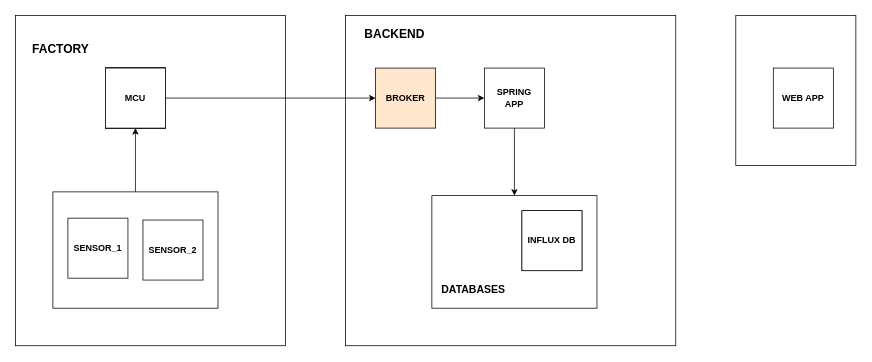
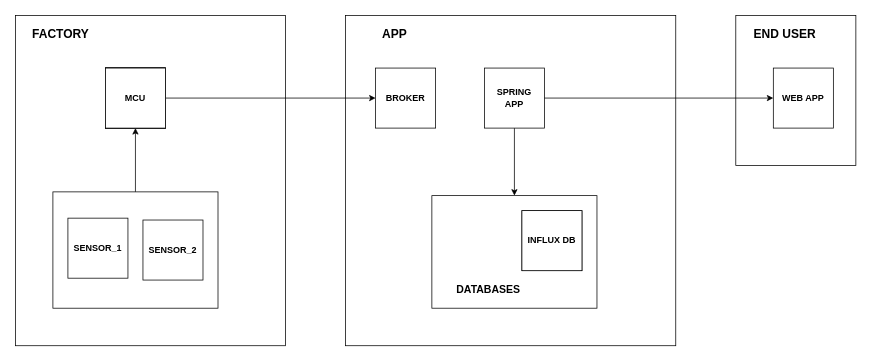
  <mxCell id="0" />
  <mxCell id="1" parent="0" />
  <mxCell id="2" value="" style="rounded=0;whiteSpace=wrap;html=1;" vertex="1" parent="1"><mxGeometry x="20" y="20" width="360" height="440" as="geometry" /></mxCell>
- <mxCell id="3" value="FACTORY" style="text;html=1;align=center;verticalAlign=middle;resizable=0;points=[];autosize=1;strokeColor=none;fillColor=none;fontStyle=1;fontSize=16;" vertex="1" parent="1"><mxGeometry x="30" y="50" width="100" height="30" as="geometry" /></mxCell>
+ <mxCell id="3" value="FACTORY" style="text;html=1;align=center;verticalAlign=middle;resizable=0;points=[];autosize=1;strokeColor=none;fillColor=none;fontStyle=1;fontSize=16;" vertex="1" parent="1"><mxGeometry x="30" y="30" width="100" height="30" as="geometry" /></mxCell>
  <mxCell id="4" value="" style="rounded=0;whiteSpace=wrap;html=1;" vertex="1" parent="1"><mxGeometry x="460" y="20" width="440" height="440" as="geometry" /></mxCell>
  <mxCell id="5" style="edgeStyle=orthogonalEdgeStyle;rounded=0;orthogonalLoop=1;jettySize=auto;html=1;" edge="1" parent="1" source="6" target="11"><mxGeometry relative="1" as="geometry" /></mxCell>
  <mxCell id="6" value="MCU" style="whiteSpace=wrap;html=1;aspect=fixed;" vertex="1" parent="1"><mxGeometry x="140" y="90" width="80" height="80" as="geometry" /></mxCell>
- <mxCell id="7" value="BACKEND" style="text;html=1;align=center;verticalAlign=middle;resizable=0;points=[];autosize=1;strokeColor=none;fillColor=none;fontStyle=1;fontSize=16;" vertex="1" parent="1"><mxGeometry x="475" y="30" width="100" height="30" as="geometry" /></mxCell>
+ <mxCell id="7" value="APP" style="text;html=1;align=center;verticalAlign=middle;resizable=0;points=[];autosize=1;strokeColor=none;fillColor=none;fontStyle=1;fontSize=16;" vertex="1" parent="1"><mxGeometry x="475" y="30" width="100" height="30" as="geometry" /></mxCell>
  <mxCell id="8" style="edgeStyle=orthogonalEdgeStyle;rounded=0;orthogonalLoop=1;jettySize=auto;html=1;" edge="1" parent="1" source="9" target="12"><mxGeometry relative="1" as="geometry" /></mxCell>
  <mxCell id="9" value="SPRING&lt;br&gt;APP" style="whiteSpace=wrap;html=1;aspect=fixed;fontStyle=1" vertex="1" parent="1"><mxGeometry x="645" y="90" width="80" height="80" as="geometry" /></mxCell>
- <mxCell id="10" style="edgeStyle=orthogonalEdgeStyle;rounded=0;orthogonalLoop=1;jettySize=auto;html=1;" edge="1" parent="1" source="11" target="9"><mxGeometry relative="1" as="geometry" /></mxCell>
- <mxCell id="11" value="BROKER" style="whiteSpace=wrap;html=1;aspect=fixed;fontStyle=1;fillColor=#ffe6cc;" vertex="1" parent="1"><mxGeometry x="500" y="90" width="80" height="80" as="geometry" /></mxCell>
+ <mxCell id="11" value="BROKER" style="whiteSpace=wrap;html=1;aspect=fixed;fontStyle=1" vertex="1" parent="1"><mxGeometry x="500" y="90" width="80" height="80" as="geometry" /></mxCell>
  <mxCell id="12" value="" style="rounded=0;whiteSpace=wrap;html=1;" vertex="1" parent="1"><mxGeometry x="575" y="260" width="220" height="150" as="geometry" /></mxCell>
  <mxCell id="13" value="INFLUX DB" style="whiteSpace=wrap;html=1;aspect=fixed;" vertex="1" parent="1"><mxGeometry x="695" y="280" width="80" height="80" as="geometry" /></mxCell>
- <mxCell id="14" value="DATABASES" style="text;html=1;align=center;verticalAlign=middle;resizable=0;points=[];autosize=1;strokeColor=none;fillColor=none;fontStyle=1;fontSize=14;" vertex="1" parent="1"><mxGeometry x="575" y="370" width="110" height="30" as="geometry" /></mxCell>
+ <mxCell id="14" value="DATABASES" style="text;html=1;align=center;verticalAlign=middle;resizable=0;points=[];autosize=1;strokeColor=none;fillColor=none;fontStyle=1;fontSize=14;" vertex="1" parent="1"><mxGeometry x="595" y="370" width="110" height="30" as="geometry" /></mxCell>
  <mxCell id="15" style="edgeStyle=orthogonalEdgeStyle;rounded=0;orthogonalLoop=1;jettySize=auto;html=1;" edge="1" parent="1" source="22" target="6"><mxGeometry relative="1" as="geometry"><mxPoint x="180" y="245" as="sourcePoint" /><Array as="points" /></mxGeometry></mxCell>
  <mxCell id="16" value="SENSOR_1" style="whiteSpace=wrap;html=1;aspect=fixed;" vertex="1" parent="1"><mxGeometry x="90" y="270" width="80" height="80" as="geometry" /></mxCell>
  <mxCell id="17" value="SENSOR_2" style="whiteSpace=wrap;html=1;aspect=fixed;" vertex="1" parent="1"><mxGeometry x="190" y="270" width="80" height="80" as="geometry" /></mxCell>
  <mxCell id="18" value="SENSORS" style="text;html=1;align=center;verticalAlign=middle;resizable=0;points=[];autosize=1;strokeColor=none;fillColor=none;fontStyle=1" vertex="1" parent="1"><mxGeometry x="75" y="360" width="80" height="30" as="geometry" /></mxCell>
  <mxCell id="19" value="" style="rounded=0;whiteSpace=wrap;html=1;" vertex="1" parent="1"><mxGeometry x="980" y="20" width="160" height="200" as="geometry" /></mxCell>
+ <mxCell id="20" value="END USER" style="text;html=1;align=center;verticalAlign=middle;resizable=0;points=[];autosize=1;strokeColor=none;fillColor=none;fontStyle=1;fontSize=16;" vertex="1" parent="1"><mxGeometry x="990" y="30" width="110" height="30" as="geometry" /></mxCell>
  <mxCell id="21" value="WEB APP" style="whiteSpace=wrap;html=1;aspect=fixed;fontStyle=1" vertex="1" parent="1"><mxGeometry x="1030" y="90" width="80" height="80" as="geometry" /></mxCell>
  <mxCell id="22" value="" style="rounded=0;whiteSpace=wrap;html=1;" vertex="1" parent="1"><mxGeometry x="70" y="255" width="220" height="155" as="geometry" /></mxCell>
+ <mxCell id="23" style="edgeStyle=orthogonalEdgeStyle;rounded=0;orthogonalLoop=1;jettySize=auto;html=1;" edge="1" parent="1" source="9" target="21"><mxGeometry relative="1" as="geometry" /></mxCell>
  <mxCell id="24" value="MCU" style="whiteSpace=wrap;html=1;aspect=fixed;" vertex="1" parent="1"><mxGeometry x="140" y="90" width="80" height="80" as="geometry" /></mxCell>
  <mxCell id="25" value="MCU" style="whiteSpace=wrap;html=1;aspect=fixed;" vertex="1" parent="1"><mxGeometry x="140" y="90" width="80" height="80" as="geometry" /></mxCell>
  <mxCell id="26" value="MCU" style="whiteSpace=wrap;html=1;aspect=fixed;" vertex="1" parent="1"><mxGeometry x="140" y="90" width="80" height="80" as="geometry" /></mxCell>
  <mxCell id="27" value="SENSOR_2" style="whiteSpace=wrap;html=1;aspect=fixed;fontStyle=1" vertex="1" parent="1"><mxGeometry x="190" y="292.5" width="80" height="80" as="geometry" /></mxCell>
  <mxCell id="28" value="MCU" style="whiteSpace=wrap;html=1;aspect=fixed;fontStyle=1" vertex="1" parent="1"><mxGeometry x="140" y="90" width="80" height="80" as="geometry" /></mxCell>
  <mxCell id="29" value="SENSOR_1" style="whiteSpace=wrap;html=1;aspect=fixed;fontStyle=1" vertex="1" parent="1"><mxGeometry x="90" y="290" width="80" height="80" as="geometry" /></mxCell>
  <mxCell id="30" value="INFLUX DB" style="whiteSpace=wrap;html=1;aspect=fixed;fontStyle=1" vertex="1" parent="1"><mxGeometry x="695" y="280" width="80" height="80" as="geometry" /></mxCell>
